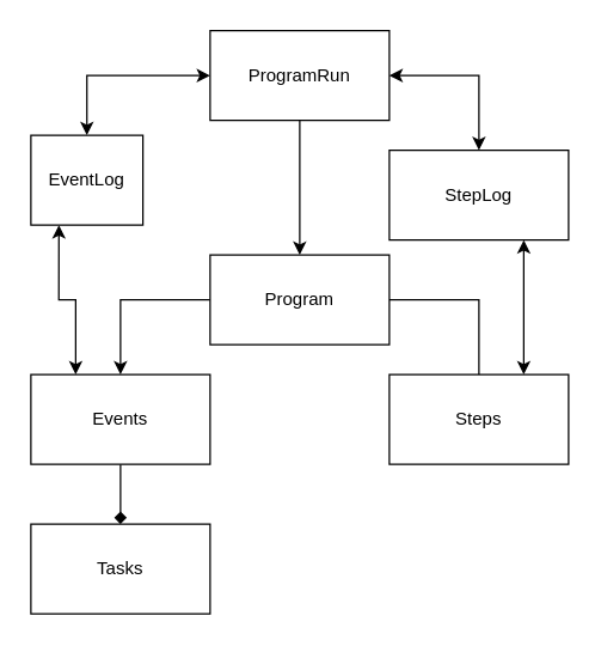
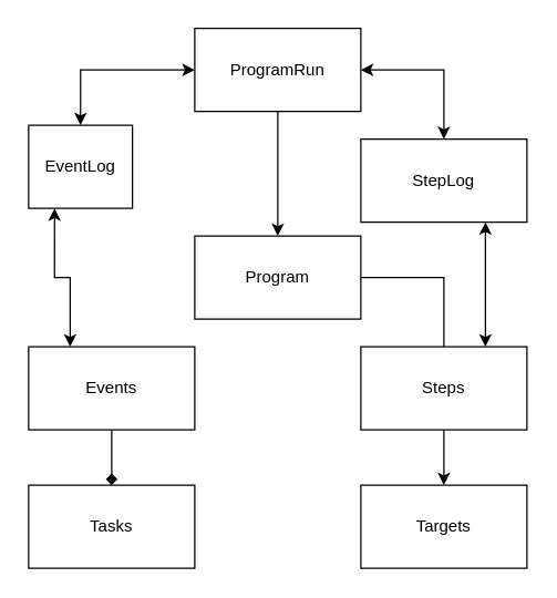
  <mxCell id="0" />
  <mxCell id="1" parent="0" />
  <mxCell id="2" style="edgeStyle=orthogonalEdgeStyle;rounded=0;orthogonalLoop=1;jettySize=auto;html=1;exitX=1;exitY=0.5;exitDx=0;exitDy=0;endArrow=none;" edge="1" parent="1" source="4" target="7"><mxGeometry relative="1" as="geometry" /></mxCell>
- <mxCell id="3" style="edgeStyle=orthogonalEdgeStyle;rounded=0;orthogonalLoop=1;jettySize=auto;html=1;entryX=0.5;entryY=0;entryDx=0;entryDy=0;exitX=0;exitY=0.5;exitDx=0;exitDy=0;" edge="1" parent="1" source="4" target="10"><mxGeometry relative="1" as="geometry" /></mxCell>
  <mxCell id="4" value="Program" style="rounded=0;whiteSpace=wrap;html=1;" vertex="1" parent="1"><mxGeometry x="140" y="170" width="120" height="60" as="geometry" /></mxCell>
+ <mxCell id="5" value="Targets" style="rounded=0;whiteSpace=wrap;html=1;" vertex="1" parent="1"><mxGeometry x="260" y="350" width="120" height="60" as="geometry" /></mxCell>
+ <mxCell id="6" style="edgeStyle=orthogonalEdgeStyle;rounded=0;orthogonalLoop=1;jettySize=auto;html=1;entryX=0.5;entryY=0;entryDx=0;entryDy=0;" edge="1" parent="1" source="7" target="5"><mxGeometry relative="1" as="geometry" /></mxCell>
  <mxCell id="7" value="Steps" style="rounded=0;whiteSpace=wrap;html=1;" vertex="1" parent="1"><mxGeometry x="260" y="250" width="120" height="60" as="geometry" /></mxCell>
  <mxCell id="8" value="" style="edgeStyle=orthogonalEdgeStyle;rounded=0;orthogonalLoop=1;jettySize=auto;html=1;exitX=0.5;exitY=1;exitDx=0;exitDy=0;endArrow=diamond;" edge="1" parent="1" source="10" target="11"><mxGeometry relative="1" as="geometry" /></mxCell>
  <mxCell id="9" style="edgeStyle=orthogonalEdgeStyle;rounded=0;orthogonalLoop=1;jettySize=auto;html=1;startArrow=classic;startFill=1;exitX=0.25;exitY=0;exitDx=0;exitDy=0;entryX=0.25;entryY=1;entryDx=0;entryDy=0;" edge="1" parent="1" source="10" target="16"><mxGeometry relative="1" as="geometry" /></mxCell>
  <mxCell id="10" value="Events" style="rounded=0;whiteSpace=wrap;html=1;" vertex="1" parent="1"><mxGeometry y="250" width="120" height="60" as="geometry" x="20" /></mxCell>
  <mxCell id="11" value="Tasks" style="rounded=0;whiteSpace=wrap;html=1;" vertex="1" parent="1"><mxGeometry y="350" width="120" height="60" as="geometry" x="20" /></mxCell>
  <mxCell id="12" style="edgeStyle=orthogonalEdgeStyle;rounded=0;orthogonalLoop=1;jettySize=auto;html=1;entryX=0.5;entryY=0;entryDx=0;entryDy=0;exitX=0.5;exitY=1;exitDx=0;exitDy=0;" edge="1" parent="1" source="15" target="4"><mxGeometry relative="1" as="geometry" /></mxCell>
  <mxCell id="13" style="edgeStyle=orthogonalEdgeStyle;rounded=0;orthogonalLoop=1;jettySize=auto;html=1;entryX=0.5;entryY=0;entryDx=0;entryDy=0;startArrow=classic;startFill=1;exitX=0;exitY=0.5;exitDx=0;exitDy=0;" edge="1" parent="1" source="15" target="16"><mxGeometry relative="1" as="geometry" /></mxCell>
  <mxCell id="14" style="edgeStyle=orthogonalEdgeStyle;rounded=0;orthogonalLoop=1;jettySize=auto;html=1;entryX=0.5;entryY=0;entryDx=0;entryDy=0;startArrow=classic;startFill=1;exitX=1;exitY=0.5;exitDx=0;exitDy=0;" edge="1" parent="1" source="15" target="18"><mxGeometry relative="1" as="geometry" /></mxCell>
  <mxCell id="15" value="ProgramRun" style="rounded=0;whiteSpace=wrap;html=1;" vertex="1" parent="1"><mxGeometry x="140" y="20" width="120" height="60" as="geometry" /></mxCell>
  <mxCell id="16" value="EventLog" style="rounded=0;whiteSpace=wrap;html=1;" vertex="1" parent="1"><mxGeometry x="20" y="90" width="75" height="60" as="geometry" /></mxCell>
  <mxCell id="17" style="edgeStyle=orthogonalEdgeStyle;rounded=0;orthogonalLoop=1;jettySize=auto;html=1;entryX=0.75;entryY=0;entryDx=0;entryDy=0;startArrow=classic;startFill=1;exitX=0.75;exitY=1;exitDx=0;exitDy=0;" edge="1" parent="1" source="18" target="7"><mxGeometry relative="1" as="geometry" /></mxCell>
  <mxCell id="18" value="StepLog" style="rounded=0;whiteSpace=wrap;html=1;" vertex="1" parent="1"><mxGeometry x="260" y="100" width="120" height="60" as="geometry" /></mxCell>
